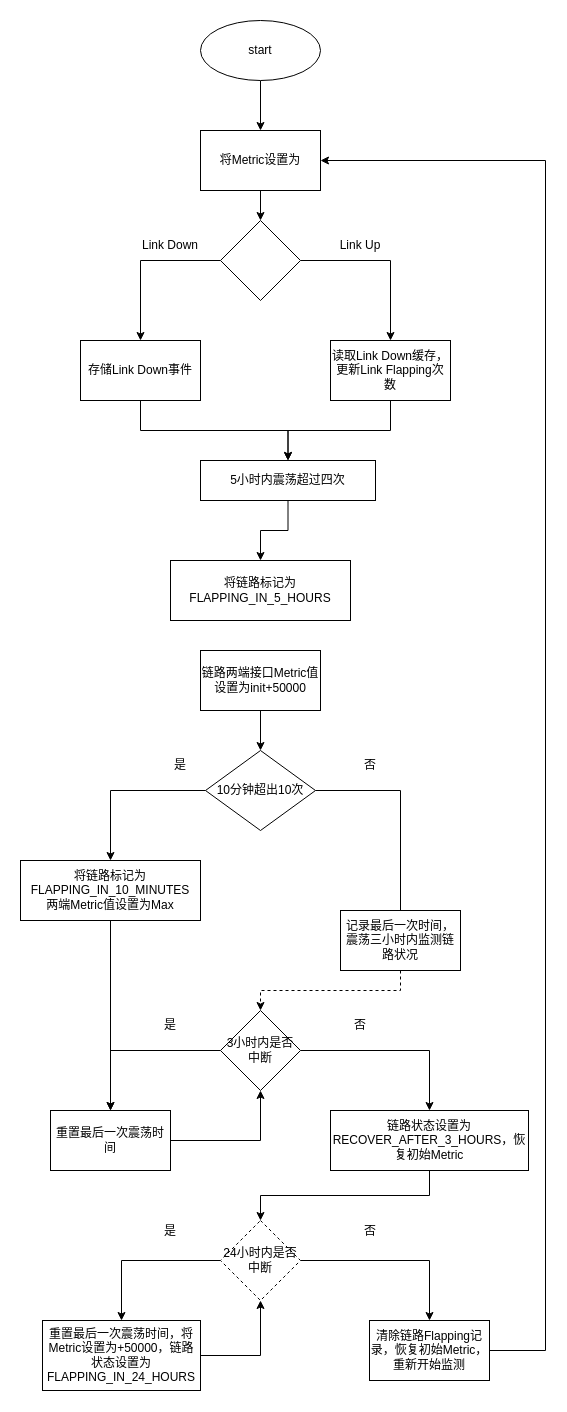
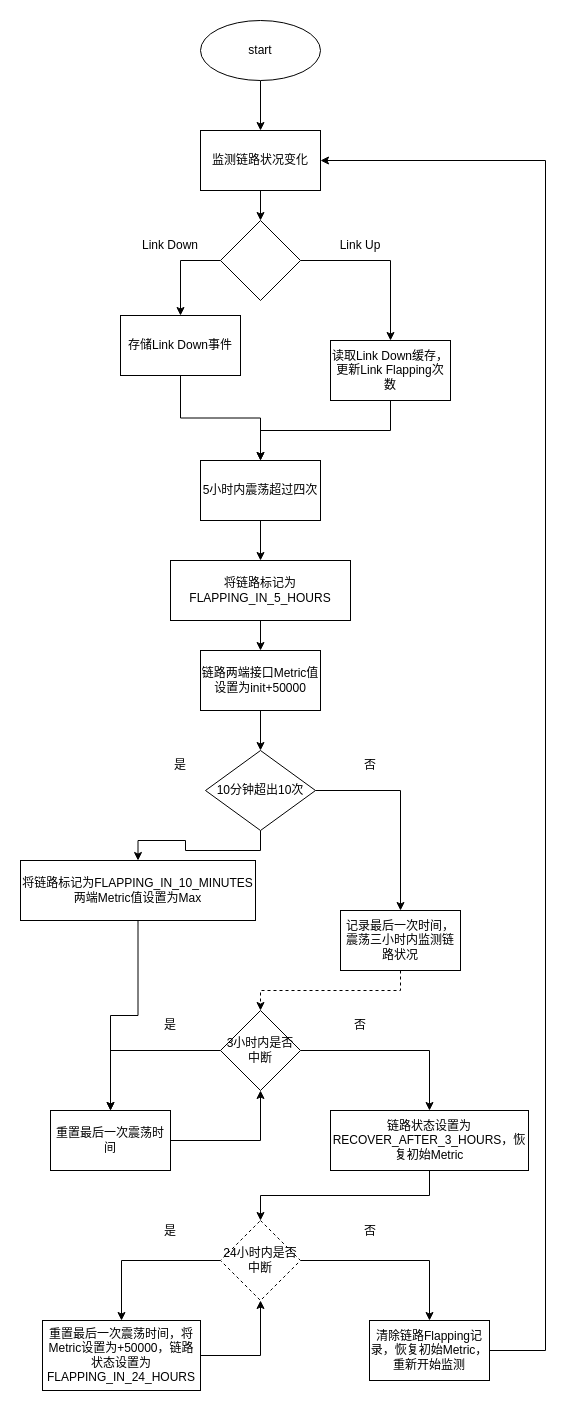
  <mxCell id="0" />
  <mxCell id="1" parent="0" />
  <mxCell id="2" style="edgeStyle=orthogonalEdgeStyle;rounded=0;orthogonalLoop=1;jettySize=auto;html=1;exitX=0.5;exitY=1;exitDx=0;exitDy=0;entryX=0.5;entryY=0;entryDx=0;entryDy=0;" edge="1" parent="1" source="3" target="5"><mxGeometry relative="1" as="geometry" /></mxCell>
  <mxCell id="3" value="start" style="ellipse;whiteSpace=wrap;html=1;" vertex="1" parent="1"><mxGeometry x="200" y="20" width="120" height="60" as="geometry" /></mxCell>
  <mxCell id="4" style="edgeStyle=orthogonalEdgeStyle;rounded=0;orthogonalLoop=1;jettySize=auto;html=1;" edge="1" parent="1" source="5" target="8"><mxGeometry relative="1" as="geometry" /></mxCell>
- <mxCell id="5" value="将Metric设置为" style="rounded=0;whiteSpace=wrap;html=1;" vertex="1" parent="1"><mxGeometry x="200" y="130" width="120" height="60" as="geometry" /></mxCell>
+ <mxCell id="5" value="监测链路状况变化" style="rounded=0;whiteSpace=wrap;html=1;" vertex="1" parent="1"><mxGeometry x="200" y="130" width="120" height="60" as="geometry" /></mxCell>
  <mxCell id="6" style="edgeStyle=orthogonalEdgeStyle;rounded=0;orthogonalLoop=1;jettySize=auto;html=1;exitX=1;exitY=0.5;exitDx=0;exitDy=0;" edge="1" parent="1" source="8" target="12"><mxGeometry relative="1" as="geometry" /></mxCell>
  <mxCell id="7" style="edgeStyle=orthogonalEdgeStyle;rounded=0;orthogonalLoop=1;jettySize=auto;html=1;exitX=0;exitY=0.5;exitDx=0;exitDy=0;entryX=0.5;entryY=0;entryDx=0;entryDy=0;" edge="1" parent="1" source="8" target="10"><mxGeometry relative="1" as="geometry" /></mxCell>
  <mxCell id="8" value="" style="rhombus;whiteSpace=wrap;html=1;" vertex="1" parent="1"><mxGeometry x="220" y="220" width="80" height="80" as="geometry" /></mxCell>
  <mxCell id="9" style="edgeStyle=orthogonalEdgeStyle;rounded=0;orthogonalLoop=1;jettySize=auto;html=1;exitX=0.5;exitY=1;exitDx=0;exitDy=0;entryX=0.5;entryY=0;entryDx=0;entryDy=0;" edge="1" parent="1" source="10" target="16"><mxGeometry relative="1" as="geometry" /></mxCell>
- <mxCell id="10" value="存储Link Down事件" style="rounded=0;whiteSpace=wrap;html=1;" vertex="1" parent="1"><mxGeometry x="80" y="340" width="120" height="60" as="geometry" /></mxCell>
+ <mxCell id="10" value="存储Link Down事件" style="rounded=0;whiteSpace=wrap;html=1;" vertex="1" parent="1"><mxGeometry x="120" y="315" width="120" height="60" as="geometry" /></mxCell>
  <mxCell id="11" style="edgeStyle=orthogonalEdgeStyle;rounded=0;orthogonalLoop=1;jettySize=auto;html=1;exitX=0.5;exitY=1;exitDx=0;exitDy=0;entryX=0.5;entryY=0;entryDx=0;entryDy=0;" edge="1" parent="1" source="12" target="16"><mxGeometry relative="1" as="geometry" /></mxCell>
  <mxCell id="12" value="读取Link Down缓存，更新Link Flapping次数" style="rounded=0;whiteSpace=wrap;html=1;" vertex="1" parent="1"><mxGeometry x="330" y="340" width="120" height="60" as="geometry" /></mxCell>
  <mxCell id="13" value="Link Down" style="text;strokeColor=none;align=center;fillColor=none;html=1;verticalAlign=middle;whiteSpace=wrap;rounded=0;" vertex="1" parent="1"><mxGeometry x="140" y="230" width="60" height="30" as="geometry" /></mxCell>
  <mxCell id="14" value="Link Up" style="text;strokeColor=none;align=center;fillColor=none;html=1;verticalAlign=middle;whiteSpace=wrap;rounded=0;" vertex="1" parent="1"><mxGeometry x="330" y="230" width="60" height="30" as="geometry" /></mxCell>
  <mxCell id="15" style="edgeStyle=orthogonalEdgeStyle;rounded=0;orthogonalLoop=1;jettySize=auto;html=1;entryX=0.5;entryY=0;entryDx=0;entryDy=0;" edge="1" parent="1" source="16" target="18"><mxGeometry relative="1" as="geometry" /></mxCell>
- <mxCell id="16" value="5小时内震荡超过四次" style="rounded=0;whiteSpace=wrap;html=1;" vertex="1" parent="1"><mxGeometry x="200" y="460" width="175" height="40" as="geometry" /></mxCell>
+ <mxCell id="16" value="5小时内震荡超过四次" style="rounded=0;whiteSpace=wrap;html=1;" vertex="1" parent="1"><mxGeometry x="200" y="460" width="120" height="60" as="geometry" /></mxCell>
+ <mxCell id="17" value="" style="edgeStyle=orthogonalEdgeStyle;rounded=0;orthogonalLoop=1;jettySize=auto;html=1;" edge="1" parent="1" source="18" target="20"><mxGeometry relative="1" as="geometry" /></mxCell>
  <mxCell id="18" value="将链路标记为FLAPPING_IN_5_HOURS" style="rounded=0;whiteSpace=wrap;html=1;" vertex="1" parent="1"><mxGeometry x="170" y="560" width="180" height="60" as="geometry" /></mxCell>
  <mxCell id="19" value="" style="edgeStyle=orthogonalEdgeStyle;rounded=0;orthogonalLoop=1;jettySize=auto;html=1;" edge="1" parent="1" source="20" target="23"><mxGeometry relative="1" as="geometry" /></mxCell>
  <mxCell id="20" value="链路两端接口Metric值设置为init+50000" style="whiteSpace=wrap;html=1;rounded=0;" vertex="1" parent="1"><mxGeometry x="200" y="650" width="120" height="60" as="geometry" /></mxCell>
  <mxCell id="21" value="" style="edgeStyle=orthogonalEdgeStyle;rounded=0;orthogonalLoop=1;jettySize=auto;html=1;" edge="1" parent="1" source="23" target="25"><mxGeometry relative="1" as="geometry" /></mxCell>
- <mxCell id="22" style="edgeStyle=orthogonalEdgeStyle;rounded=0;orthogonalLoop=1;jettySize=auto;html=1;exitX=1;exitY=0.5;exitDx=0;exitDy=0;endArrow=none;" edge="1" parent="1" source="23" target="28"><mxGeometry relative="1" as="geometry" /></mxCell>
+ <mxCell id="22" style="edgeStyle=orthogonalEdgeStyle;rounded=0;orthogonalLoop=1;jettySize=auto;html=1;exitX=1;exitY=0.5;exitDx=0;exitDy=0;" edge="1" parent="1" source="23" target="28"><mxGeometry relative="1" as="geometry" /></mxCell>
  <mxCell id="23" value="10分钟超出10次" style="rhombus;whiteSpace=wrap;html=1;rounded=0;" vertex="1" parent="1"><mxGeometry x="205" y="750" width="110" height="80" as="geometry" /></mxCell>
  <mxCell id="24" style="edgeStyle=orthogonalEdgeStyle;rounded=0;orthogonalLoop=1;jettySize=auto;html=1;exitX=0.5;exitY=1;exitDx=0;exitDy=0;" edge="1" parent="1" source="25" target="34"><mxGeometry relative="1" as="geometry" /></mxCell>
- <mxCell id="25" value="将链路标记为FLAPPING_IN_10_MINUTES&lt;br&gt;两端Metric值设置为Max" style="whiteSpace=wrap;html=1;rounded=0;" vertex="1" parent="1"><mxGeometry x="20" y="860" width="180" height="60" as="geometry" /></mxCell>
+ <mxCell id="25" value="将链路标记为FLAPPING_IN_10_MINUTES&lt;br&gt;两端Metric值设置为Max" style="whiteSpace=wrap;html=1;rounded=0;" vertex="1" parent="1"><mxGeometry x="20" y="860" width="235" height="60" as="geometry" /></mxCell>
  <mxCell id="26" value="是" style="text;strokeColor=none;align=center;fillColor=none;html=1;verticalAlign=middle;whiteSpace=wrap;rounded=0;" vertex="1" parent="1"><mxGeometry x="150" y="750" width="60" height="30" as="geometry" /></mxCell>
  <mxCell id="27" style="edgeStyle=orthogonalEdgeStyle;rounded=0;orthogonalLoop=1;jettySize=auto;html=1;exitX=0.5;exitY=1;exitDx=0;exitDy=0;entryX=0.5;entryY=0;entryDx=0;entryDy=0;dashed=1;" edge="1" parent="1" source="28" target="32"><mxGeometry relative="1" as="geometry" /></mxCell>
  <mxCell id="28" value="记录最后一次时间，震荡三小时内监测链路状况" style="rounded=0;whiteSpace=wrap;html=1;" vertex="1" parent="1"><mxGeometry x="340" y="910" width="120" height="60" as="geometry" /></mxCell>
  <mxCell id="29" value="否" style="text;strokeColor=none;align=center;fillColor=none;html=1;verticalAlign=middle;whiteSpace=wrap;rounded=0;" vertex="1" parent="1"><mxGeometry x="340" y="750" width="60" height="30" as="geometry" /></mxCell>
  <mxCell id="30" style="edgeStyle=orthogonalEdgeStyle;rounded=0;orthogonalLoop=1;jettySize=auto;html=1;exitX=1;exitY=0.5;exitDx=0;exitDy=0;entryX=0.5;entryY=0;entryDx=0;entryDy=0;" edge="1" parent="1" source="32" target="36"><mxGeometry relative="1" as="geometry" /></mxCell>
  <mxCell id="31" style="edgeStyle=orthogonalEdgeStyle;rounded=0;orthogonalLoop=1;jettySize=auto;html=1;exitX=0;exitY=0.5;exitDx=0;exitDy=0;entryX=0.5;entryY=0;entryDx=0;entryDy=0;" edge="1" parent="1" source="32" target="34"><mxGeometry relative="1" as="geometry" /></mxCell>
  <mxCell id="32" value="3小时内是否中断" style="rhombus;whiteSpace=wrap;html=1;" vertex="1" parent="1"><mxGeometry x="220" y="1010" width="80" height="80" as="geometry" /></mxCell>
  <mxCell id="33" style="edgeStyle=orthogonalEdgeStyle;rounded=0;orthogonalLoop=1;jettySize=auto;html=1;exitX=1;exitY=0.5;exitDx=0;exitDy=0;" edge="1" parent="1" source="34" target="32"><mxGeometry relative="1" as="geometry" /></mxCell>
  <mxCell id="34" value="重置最后一次震荡时间" style="rounded=0;whiteSpace=wrap;html=1;" vertex="1" parent="1"><mxGeometry x="50" y="1110" width="120" height="60" as="geometry" /></mxCell>
  <mxCell id="35" style="edgeStyle=orthogonalEdgeStyle;rounded=0;orthogonalLoop=1;jettySize=auto;html=1;exitX=0.5;exitY=1;exitDx=0;exitDy=0;" edge="1" parent="1" source="36" target="41"><mxGeometry relative="1" as="geometry" /></mxCell>
  <mxCell id="36" value="链路状态设置为RECOVER_AFTER_3_HOURS，恢复初始Metric" style="rounded=0;whiteSpace=wrap;html=1;" vertex="1" parent="1"><mxGeometry x="330" y="1110" width="198" height="60" as="geometry" /></mxCell>
  <mxCell id="37" value="是" style="text;strokeColor=none;align=center;fillColor=none;html=1;verticalAlign=middle;whiteSpace=wrap;rounded=0;" vertex="1" parent="1"><mxGeometry x="140" y="1010" width="60" height="30" as="geometry" /></mxCell>
  <mxCell id="38" value="否" style="text;strokeColor=none;align=center;fillColor=none;html=1;verticalAlign=middle;whiteSpace=wrap;rounded=0;" vertex="1" parent="1"><mxGeometry x="330" y="1010" width="60" height="30" as="geometry" /></mxCell>
  <mxCell id="39" style="edgeStyle=orthogonalEdgeStyle;rounded=0;orthogonalLoop=1;jettySize=auto;html=1;exitX=0;exitY=0.5;exitDx=0;exitDy=0;entryX=0.5;entryY=0;entryDx=0;entryDy=0;" edge="1" parent="1" source="41" target="43"><mxGeometry relative="1" as="geometry" /></mxCell>
  <mxCell id="40" style="edgeStyle=orthogonalEdgeStyle;rounded=0;orthogonalLoop=1;jettySize=auto;html=1;entryX=0.5;entryY=0;entryDx=0;entryDy=0;" edge="1" parent="1" source="41" target="46"><mxGeometry relative="1" as="geometry" /></mxCell>
  <mxCell id="41" value="24小时内是否中断" style="rhombus;whiteSpace=wrap;html=1;dashed=1;" vertex="1" parent="1"><mxGeometry x="220" y="1220" width="80" height="80" as="geometry" /></mxCell>
  <mxCell id="42" style="edgeStyle=orthogonalEdgeStyle;rounded=0;orthogonalLoop=1;jettySize=auto;html=1;" edge="1" parent="1" source="43" target="41"><mxGeometry relative="1" as="geometry" /></mxCell>
  <mxCell id="43" value="重置最后一次震荡时间，将Metric设置为+50000，链路状态设置为FLAPPING_IN_24_HOURS" style="rounded=0;whiteSpace=wrap;html=1;" vertex="1" parent="1"><mxGeometry x="42" y="1320" width="158" height="70" as="geometry" /></mxCell>
  <mxCell id="44" value="是" style="text;strokeColor=none;align=center;fillColor=none;html=1;verticalAlign=middle;whiteSpace=wrap;rounded=0;" vertex="1" parent="1"><mxGeometry x="140" y="1216" width="60" height="30" as="geometry" /></mxCell>
  <mxCell id="45" style="edgeStyle=orthogonalEdgeStyle;rounded=0;orthogonalLoop=1;jettySize=auto;html=1;entryX=1;entryY=0.5;entryDx=0;entryDy=0;" edge="1" parent="1" source="46" target="5"><mxGeometry relative="1" as="geometry"><mxPoint x="535" y="380" as="targetPoint" /><Array as="points"><mxPoint x="545" y="1350" /><mxPoint x="545" y="160" /></Array></mxGeometry></mxCell>
  <mxCell id="46" value="清除链路Flapping记录，恢复初始Metric，重新开始监测" style="rounded=0;whiteSpace=wrap;html=1;" vertex="1" parent="1"><mxGeometry x="369" y="1320" width="120" height="60" as="geometry" /></mxCell>
  <mxCell id="47" value="否" style="text;strokeColor=none;align=center;fillColor=none;html=1;verticalAlign=middle;whiteSpace=wrap;rounded=0;" vertex="1" parent="1"><mxGeometry x="340" y="1216" width="60" height="30" as="geometry" /></mxCell>
